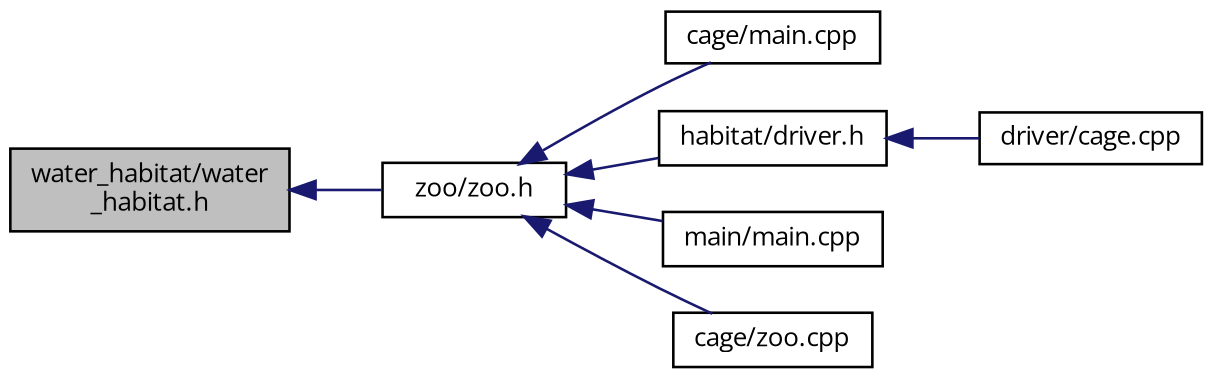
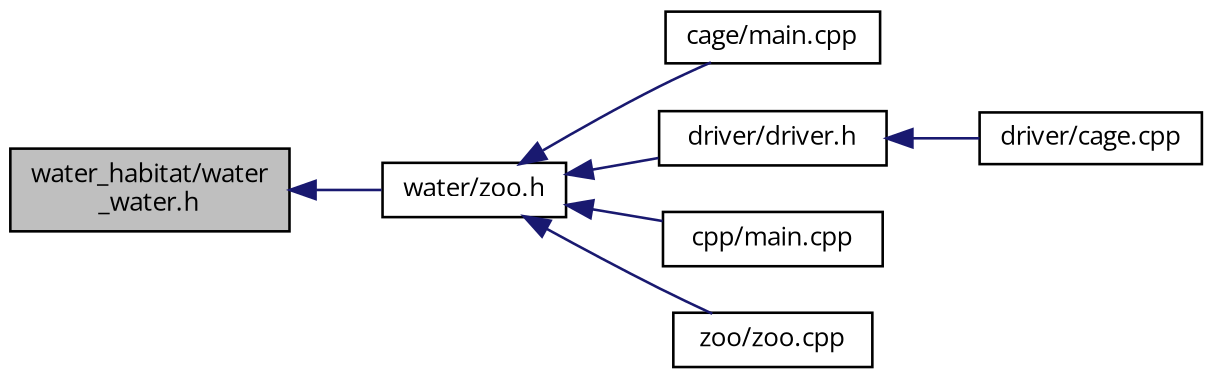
  digraph {
    fontname="Open Sans"
    rankdir=LR
    node [color=black fillcolor=white fontname="Open Sans" fontsize=10 shape=record style=filled]
    edge [color=midnightblue dir=back fontname="Open Sans" fontsize=10 labelfontname=Helvetica labelfontsize=10 style=solid]
-   n1 [fillcolor=grey75 fontcolor=black height=0.2 label="water_habitat/water\l_habitat.h" width=0.4]
-   n2 [height=0.2 label="zoo/zoo.h" width=0.4]
+   n1 [fillcolor=grey75 fontcolor=black height=0.2 label="water_habitat/water\l_water.h" width=0.4]
+   n2 [height=0.2 label="water/zoo.h" width=0.4]
    n3 [height=0.2 label="cage/main.cpp" width=0.4]
-   n4 [height=0.2 label="habitat/driver.h" width=0.4]
-   n5 [height=0.2 label="main/main.cpp" width=0.4]
-   n6 [height=0.2 label="cage/zoo.cpp" width=0.4]
+   n4 [height=0.2 label="driver/driver.h" width=0.4]
+   n5 [height=0.2 label="cpp/main.cpp" width=0.4]
+   n6 [height=0.2 label="zoo/zoo.cpp" width=0.4]
    n7 [height=0.2 label="driver/cage.cpp" width=0.4]
    n1 -> n2
    n2 -> n3
    n2 -> n4
    n2 -> n5
    n2 -> n6
    n4 -> n7
  }
